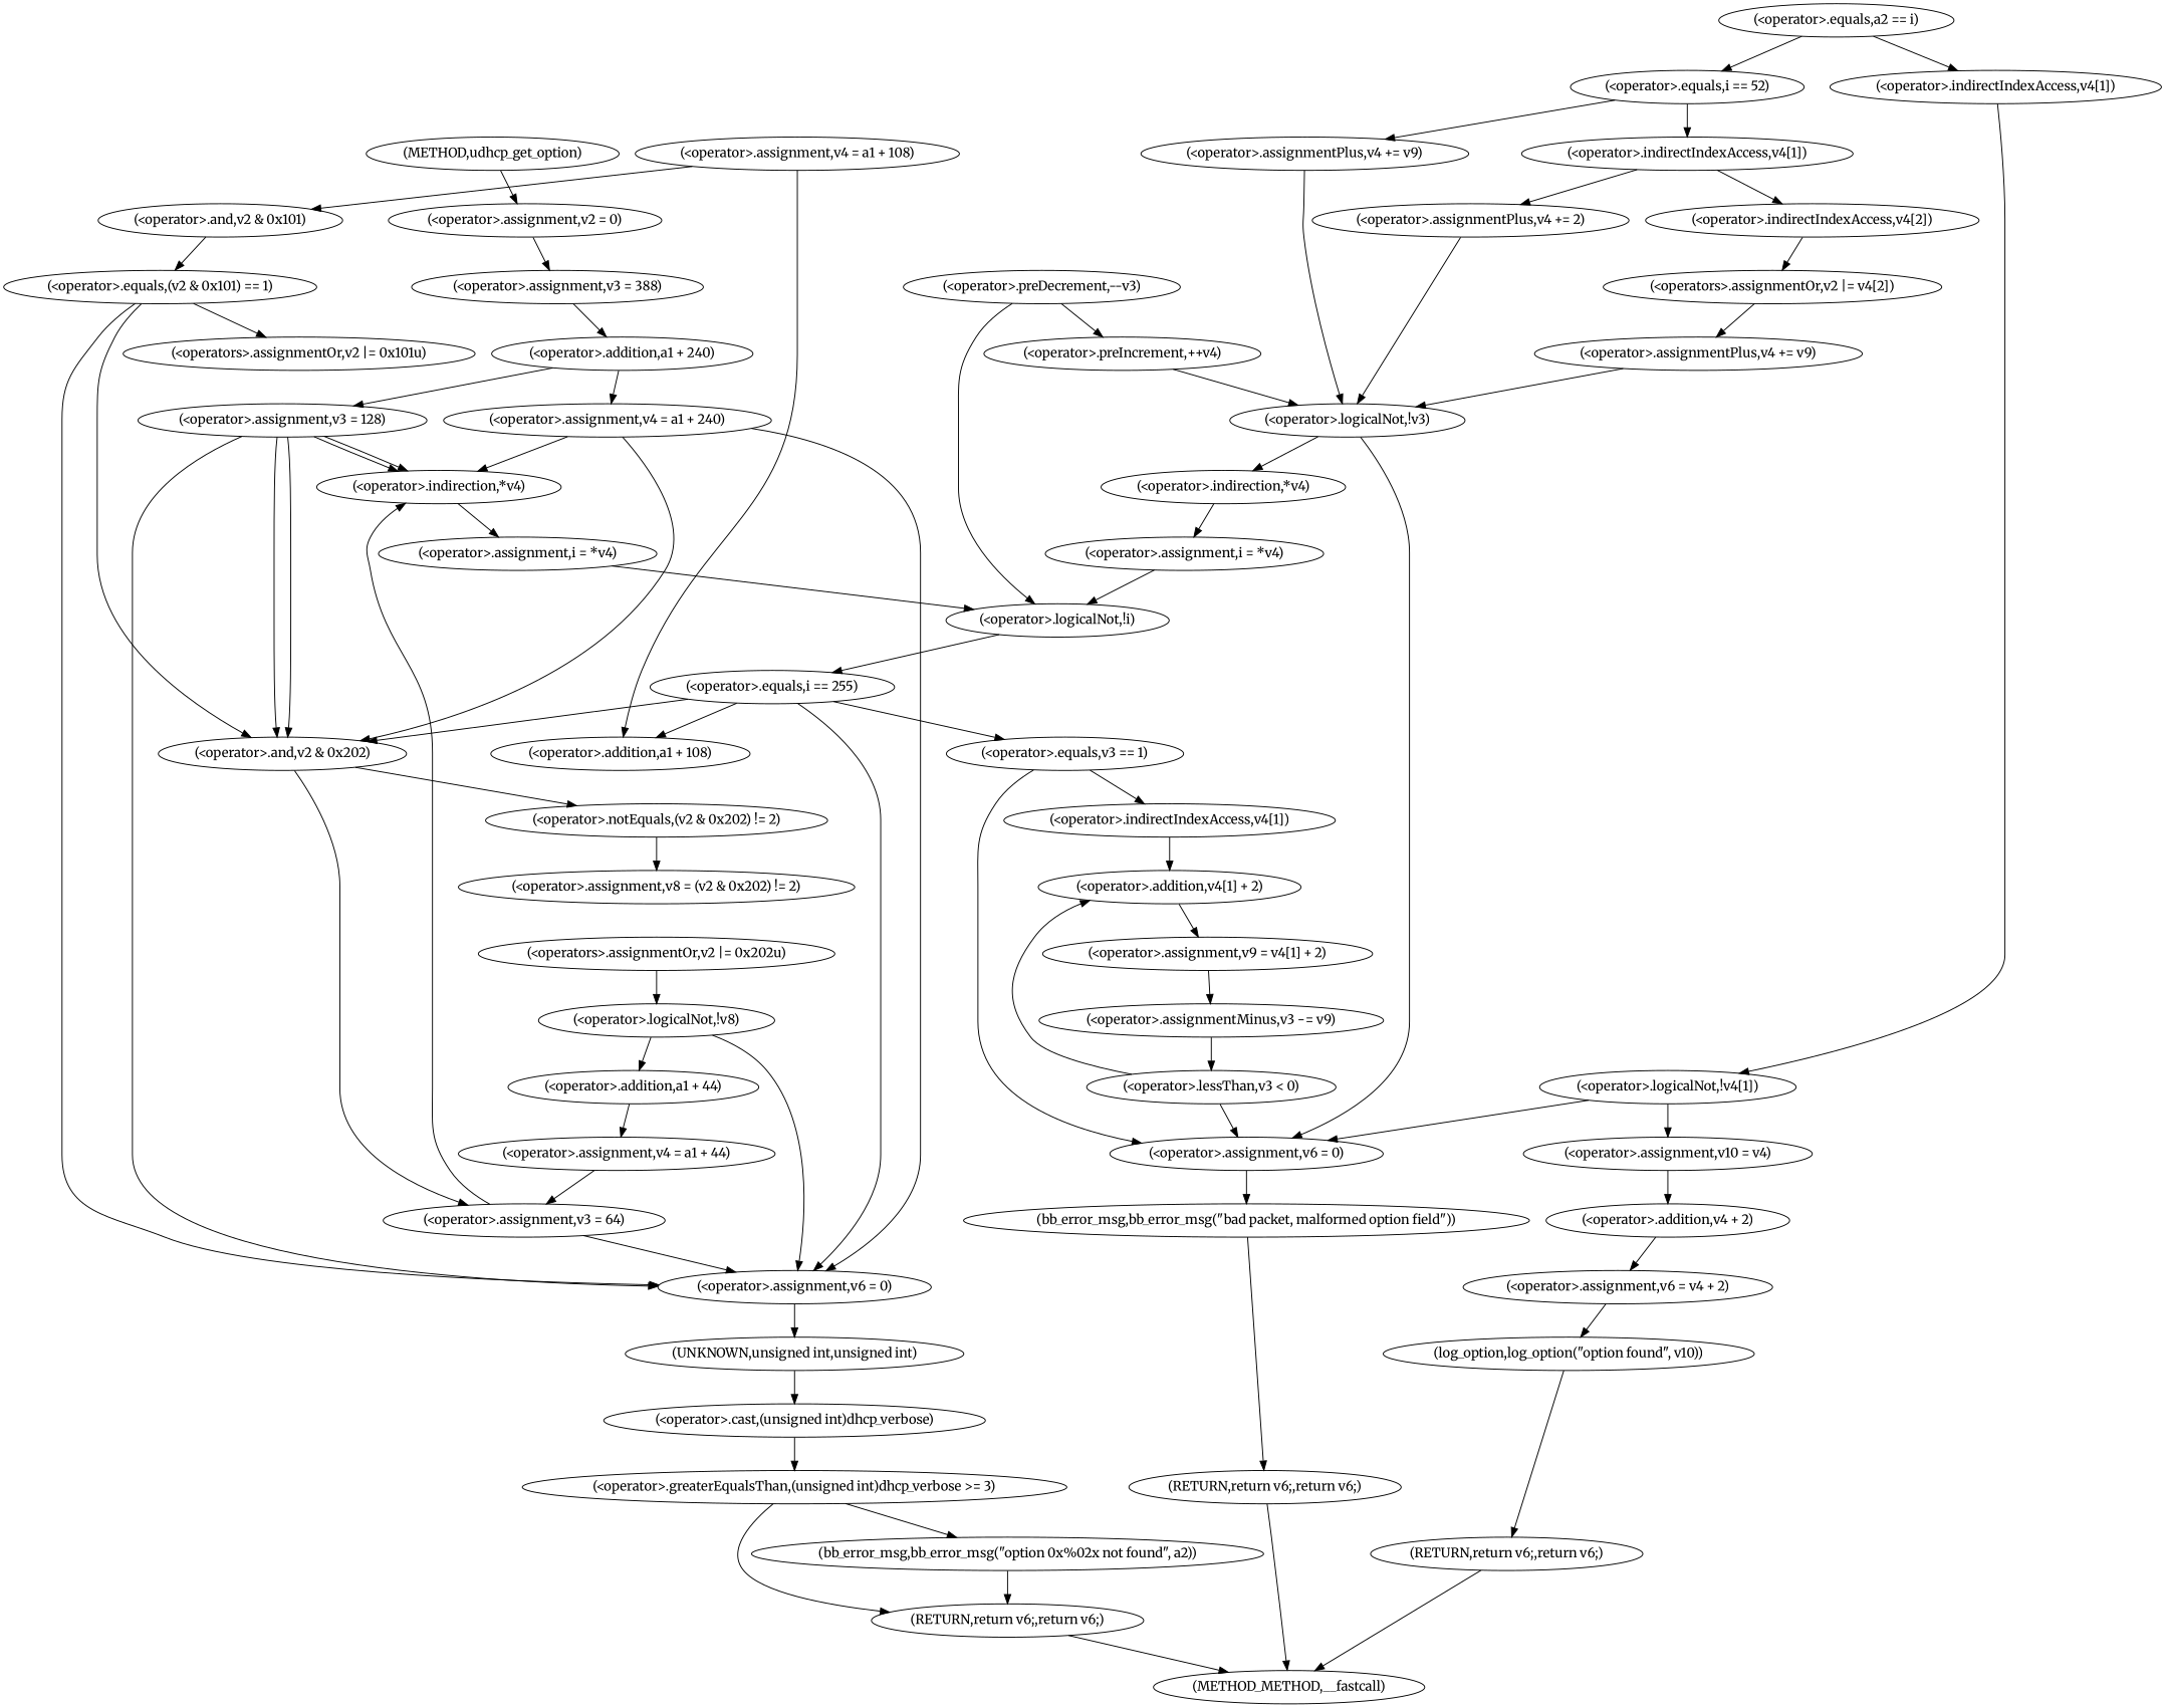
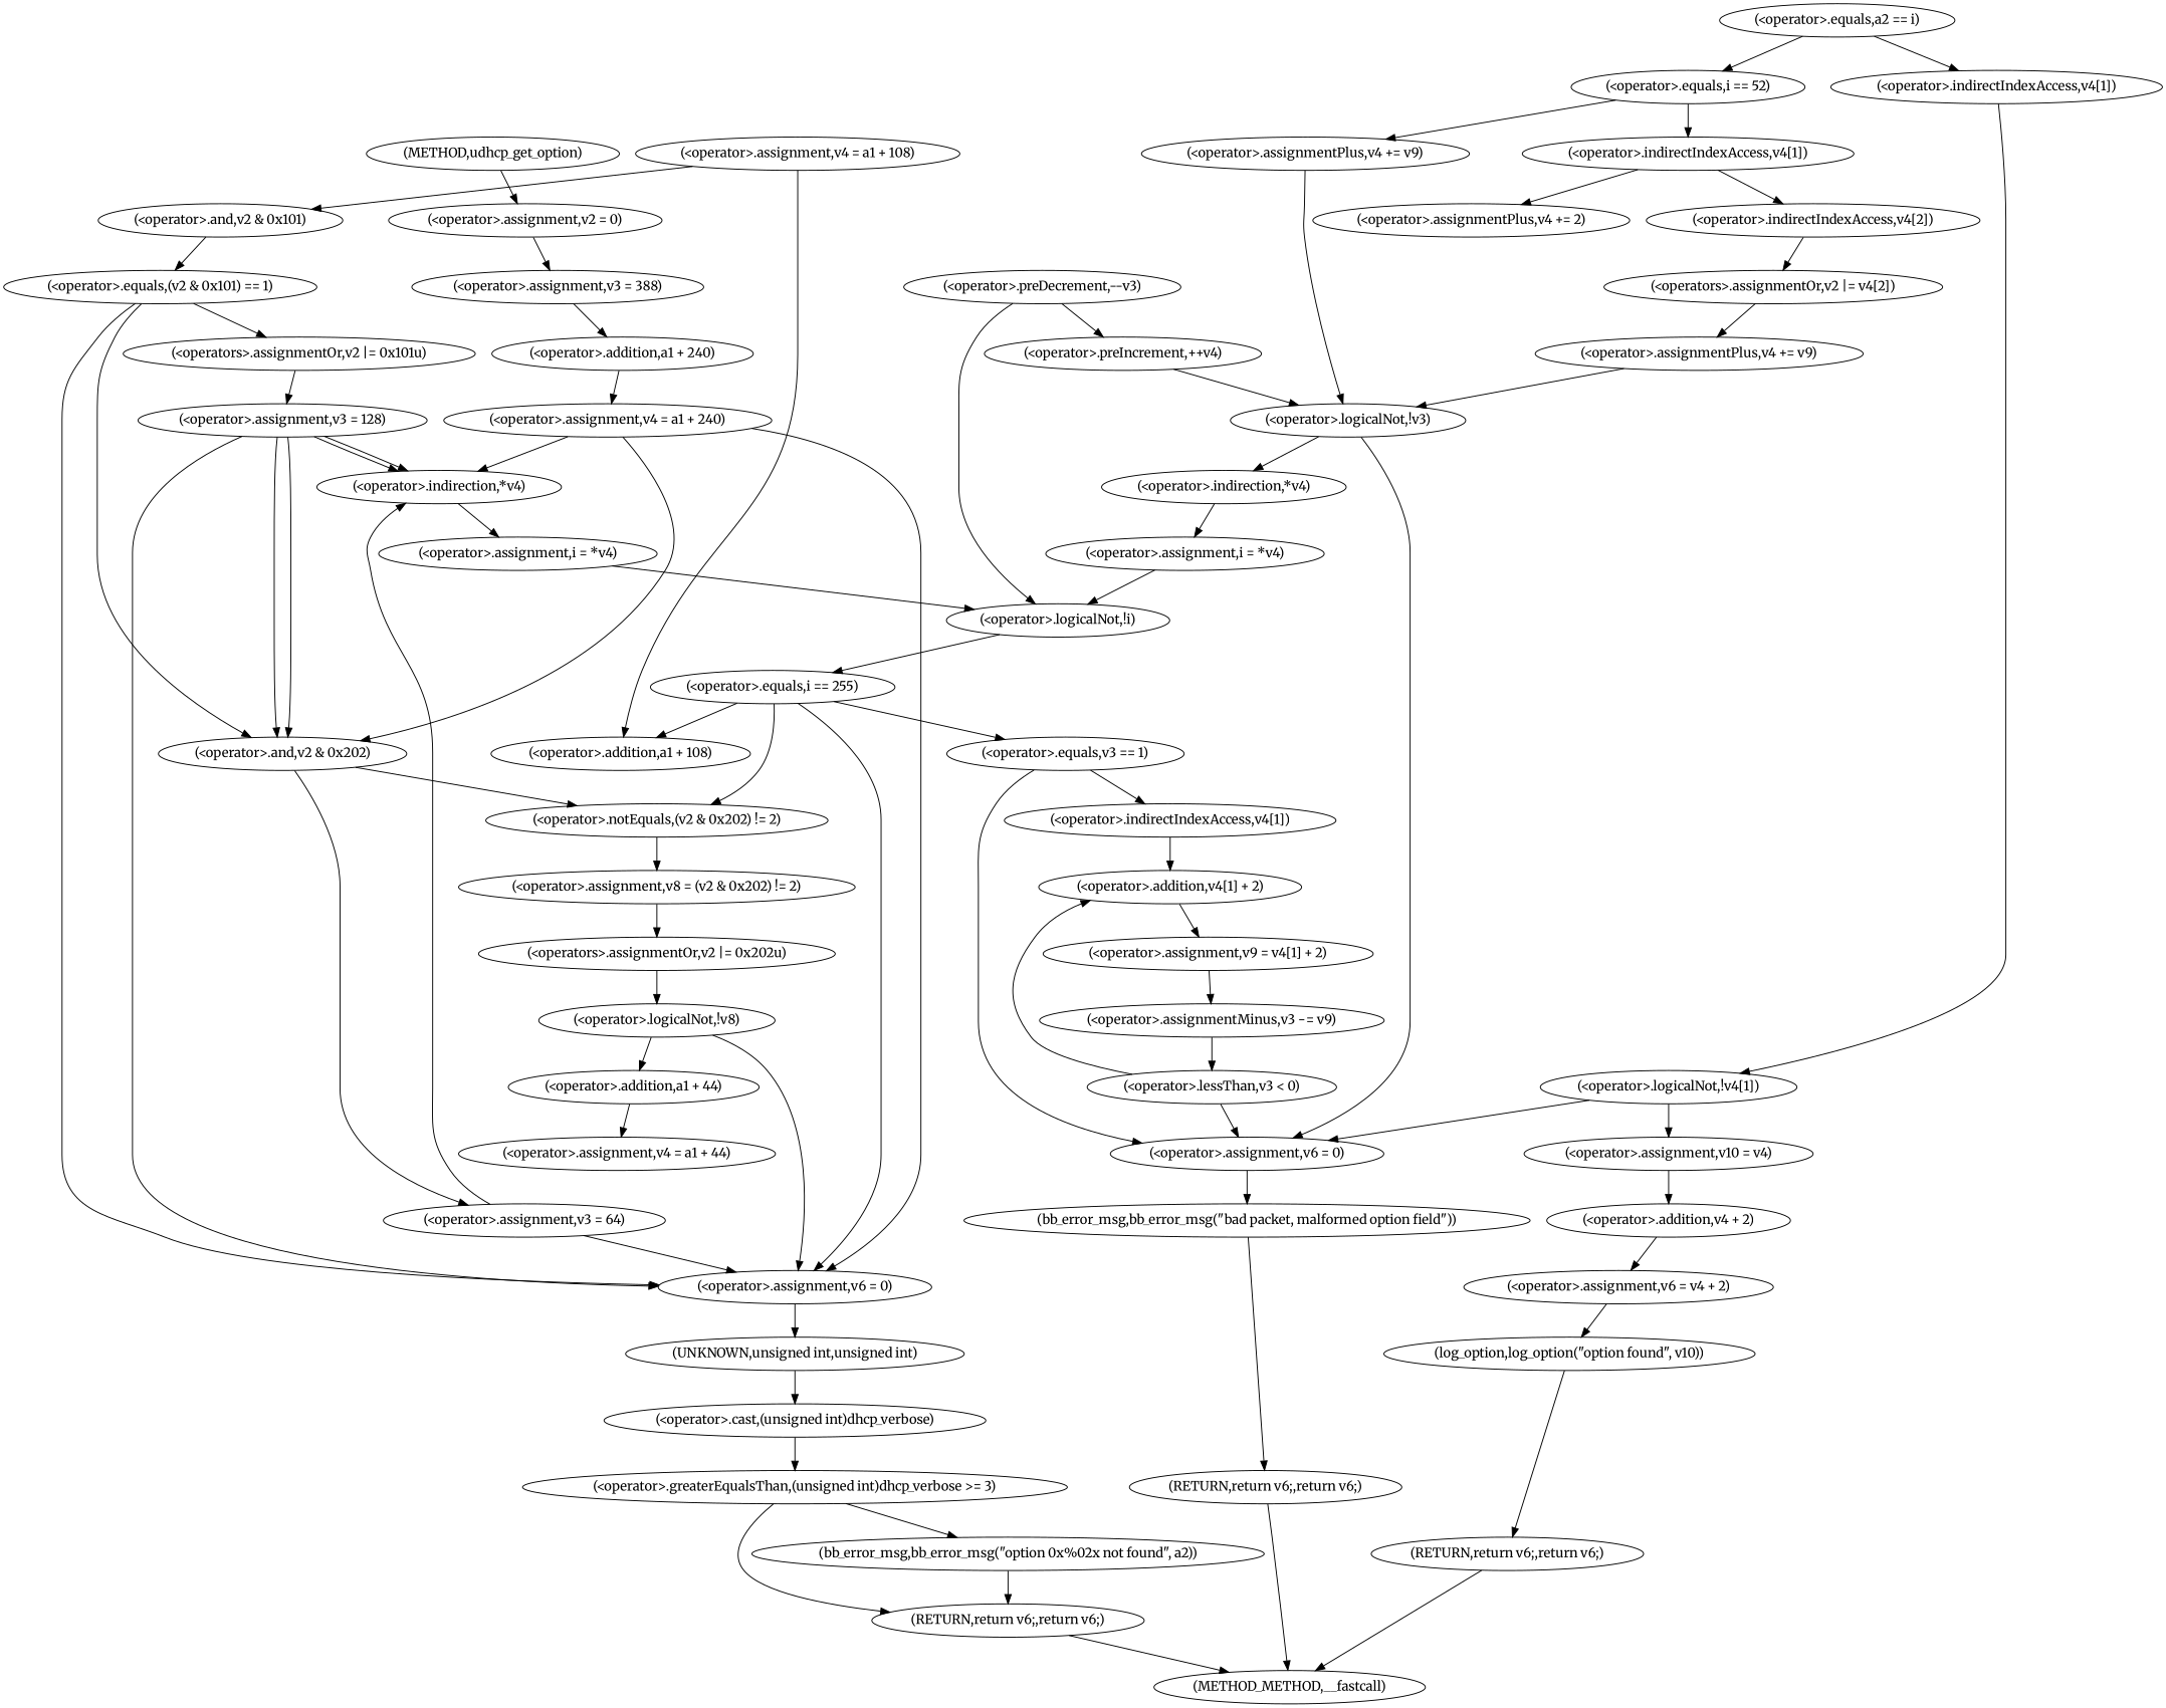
  digraph {
    fontname=Merriweather
    node [fontname=Merriweather]
    edge [fontname=Merriweather]
    n1 [label="(<operator>.assignment,v2 = 0)"]
    n2 [label="(<operator>.assignment,v3 = 388)"]
    n3 [label="(<operator>.addition,a1 + 240)"]
    n4 [label="(<operator>.assignment,v4 = a1 + 240)"]
    n5 [label="(<operator>.indirection,*v4)"]
    n6 [label="(<operator>.and,v2 & 0x202)"]
    n7 [label="(<operator>.assignment,v6 = 0)"]
    n8 [label="(<operator>.assignment,i = *v4)"]
    n9 [label="(<operator>.notEquals,(v2 & 0x202) != 2)"]
    n10 [label="(<operator>.assignment,v3 = 64)"]
    n11 [label="(UNKNOWN,unsigned int,unsigned int)"]
    n12 [label="(<operator>.logicalNot,!i)"]
    n13 [label="(<operator>.equals,i == 255)"]
    n14 [label="(<operator>.assignment,i = *v4)"]
    n15 [label="(<operator>.indirection,*v4)"]
    n16 [label="(<operator>.preDecrement,--v3)"]
    n17 [label="(<operator>.preIncrement,++v4)"]
    n18 [label="(<operator>.equals,v3 == 1)"]
    n19 [label="(<operator>.addition,a1 + 108)"]
    n20 [label="(<operator>.logicalNot,!v3)"]
    n21 [label="(<operator>.assignment,v6 = 0)"]
    n22 [label="(<operator>.indirectIndexAccess,v4[1])"]
    n23 [label="(<operator>.addition,v4[1] + 2)"]
    n24 [label="(bb_error_msg,bb_error_msg(\"bad packet, malformed option field\"))"]
    n25 [label="(<operator>.assignment,v9 = v4[1] + 2)"]
    n26 [label="(<operator>.assignmentMinus,v3 -= v9)"]
    n27 [label="(<operator>.lessThan,v3 < 0)"]
    n28 [label="(<operator>.equals,a2 == i)"]
    n29 [label="(<operator>.indirectIndexAccess,v4[1])"]
    n30 [label="(<operator>.equals,i == 52)"]
    n31 [label="(<operator>.logicalNot,!v4[1])"]
    n32 [label="(<operator>.indirectIndexAccess,v4[1])"]
    n33 [label="(<operator>.assignmentPlus,v4 += v9)"]
    n34 [label="(<operator>.assignment,v10 = v4)"]
    n35 [label="(<operator>.addition,v4 + 2)"]
    n36 [label="(RETURN,return v6;,return v6;)"]
    n37 [label="(METHOD_METHOD,__fastcall)"]
    n38 [label="(<operator>.assignment,v6 = v4 + 2)"]
    n39 [label="(log_option,log_option(\"option found\", v10))"]
    n40 [label="(RETURN,return v6;,return v6;)"]
    n41 [label="(<operator>.indirectIndexAccess,v4[2])"]
    n42 [label="(<operator>.assignmentPlus,v4 += 2)"]
    n43 [label="(<operators>.assignmentOr,v2 |= v4[2])"]
    n44 [label="(<operator>.assignmentPlus,v4 += v9)"]
    n45 [label="(<operator>.assignment,v4 = a1 + 108)"]
    n46 [label="(<operator>.and,v2 & 0x101)"]
    n47 [label="(<operator>.equals,(v2 & 0x101) == 1)"]
    n48 [label="(<operators>.assignmentOr,v2 |= 0x101u)"]
    n49 [label="(<operator>.assignment,v3 = 128)"]
    n50 [label="(<operator>.assignment,v8 = (v2 & 0x202) != 2)"]
    n51 [label="(<operators>.assignmentOr,v2 |= 0x202u)"]
    n52 [label="(<operator>.logicalNot,!v8)"]
    n53 [label="(<operator>.addition,a1 + 44)"]
    n54 [label="(<operator>.assignment,v4 = a1 + 44)"]
    n55 [label="(<operator>.cast,(unsigned int)dhcp_verbose)"]
    n56 [label="(<operator>.greaterEqualsThan,(unsigned int)dhcp_verbose >= 3)"]
    n57 [label="(bb_error_msg,bb_error_msg(\"option 0x%02x not found\", a2))"]
    n58 [label="(RETURN,return v6;,return v6;)"]
    n59 [label="(METHOD,udhcp_get_option)"]
    n1 -> n2
    n2 -> n3
    n3 -> n4
    n4 -> n5
    n4 -> n6
    n4 -> n7
    n5 -> n8
    n6 -> n9
    n6 -> n10
    n7 -> n11
    n8 -> n12
    n9 -> n50
    n10 -> n5
    n10 -> n7
    n11 -> n55
    n12 -> n13
-   n13 -> n6
+   n13 -> n9
    n13 -> n7
    n13 -> n18
    n13 -> n19
    n14 -> n12
    n15 -> n14
    n16 -> n12
    n16 -> n17
    n17 -> n20
    n18 -> n21
    n18 -> n22
    n20 -> n15
    n20 -> n21
    n21 -> n24
    n22 -> n23
    n23 -> n25
    n24 -> n36
    n25 -> n26
    n26 -> n27
    n27 -> n21
    n27 -> n23
    n28 -> n29
    n28 -> n30
    n29 -> n31
    n30 -> n32
    n30 -> n33
    n31 -> n21
    n31 -> n34
    n32 -> n41
    n32 -> n42
    n33 -> n20
    n34 -> n35
    n35 -> n38
    n36 -> n37
    n38 -> n39
    n39 -> n40
    n40 -> n37
    n41 -> n43
-   n42 -> n20
    n43 -> n44
    n44 -> n20
    n45 -> n19
    n45 -> n46
    n46 -> n47
    n47 -> n6
    n47 -> n7
    n47 -> n48
-   n3 -> n49
+   n48 -> n49
    n49 -> n5
    n49 -> n5
    n49 -> n6
    n49 -> n6
    n49 -> n7
+   n50 -> n51
    n51 -> n52
    n52 -> n7
    n52 -> n53
    n53 -> n54
-   n54 -> n10
    n55 -> n56
    n56 -> n57
    n56 -> n58
    n57 -> n58
    n58 -> n37
    n59 -> n1
  }
